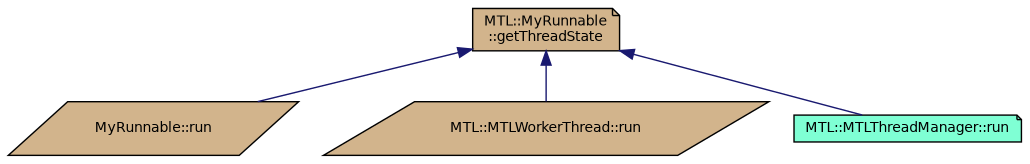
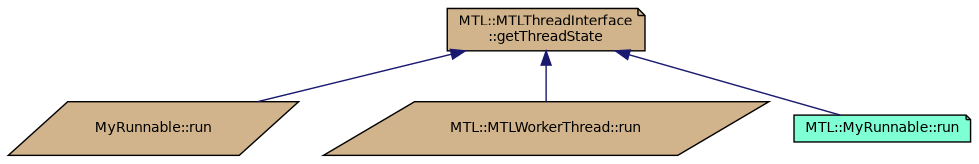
  digraph {
    rankdir=TB
    node [color=black fillcolor=tan fontname=Helvetica fontsize=10 shape=note style=filled]
    edge [color=midnightblue dir=back fontname=Helvetica fontsize=10 labelfontname=Helvetica labelfontsize=10 style=solid]
-   n1 [fontcolor=black height=0.2 label="MTL::MyRunnable\l::getThreadState" width=0.4]
+   n1 [fontcolor=black height=0.2 label="MTL::MTLThreadInterface\l::getThreadState" width=0.4]
    n2 [height=0.2 label="MyRunnable::run" shape=parallelogram width=0.4]
    n3 [height=0.2 label="MTL::MTLWorkerThread::run" shape=parallelogram width=0.4]
-   n4 [fillcolor=aquamarine height=0.2 label="MTL::MTLThreadManager::run" width=0.4]
+   n4 [fillcolor=aquamarine height=0.2 label="MTL::MyRunnable::run" width=0.4]
    n1 -> n2
    n1 -> n3
    n1 -> n4
  }
